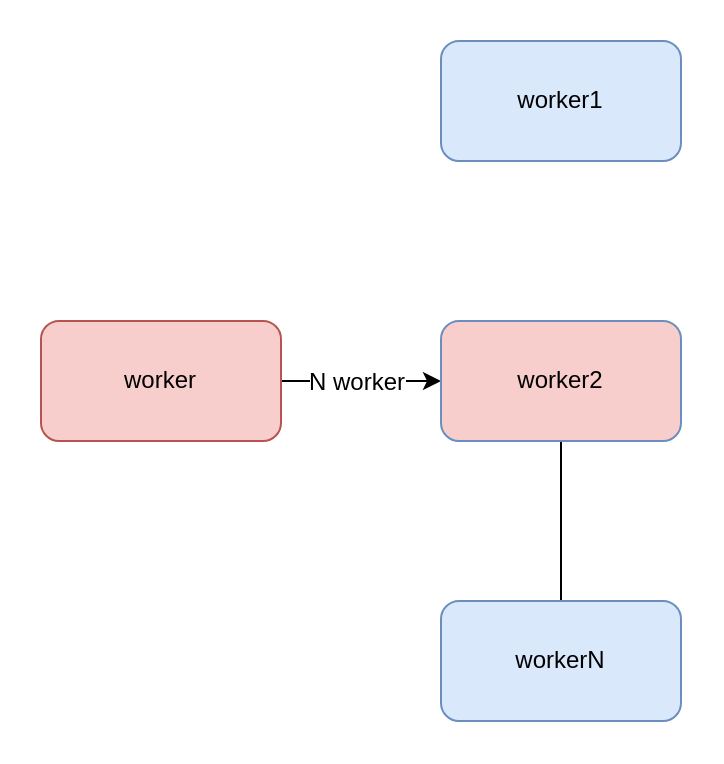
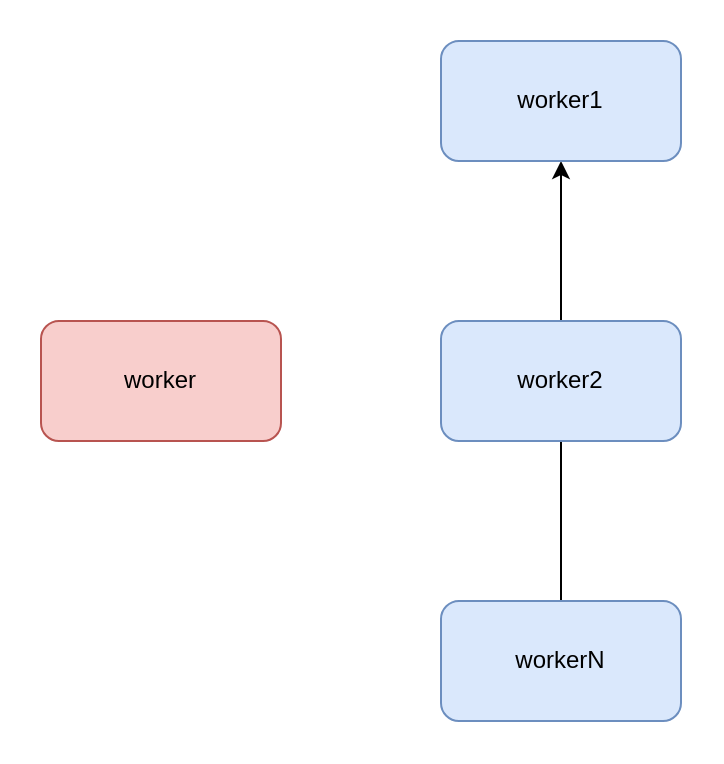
  <mxCell id="0" />
  <mxCell id="1" parent="0" />
- <mxCell id="2" value="" style="edgeStyle=orthogonalEdgeStyle;rounded=0;orthogonalLoop=1;jettySize=auto;html=1;" edge="1" parent="1" source="4" target="7"><mxGeometry relative="1" as="geometry" /></mxCell>
- <mxCell id="3" value="N worker" style="text;html=1;resizable=0;points=[];align=center;verticalAlign=middle;labelBackgroundColor=#ffffff;" vertex="1" connectable="0" parent="2"><mxGeometry x="-0.086" relative="1" as="geometry"><mxPoint as="offset" /></mxGeometry></mxCell>
  <mxCell id="4" value="worker" style="rounded=1;whiteSpace=wrap;html=1;fillColor=#f8cecc;strokeColor=#b85450;" vertex="1" parent="1"><mxGeometry x="20" y="160" width="120" height="60" as="geometry" /></mxCell>
+ <mxCell id="5" value="" style="edgeStyle=orthogonalEdgeStyle;rounded=0;orthogonalLoop=1;jettySize=auto;html=1;" edge="1" parent="1" source="7" target="9"><mxGeometry relative="1" as="geometry" /></mxCell>
  <mxCell id="6" value="" style="edgeStyle=orthogonalEdgeStyle;rounded=0;orthogonalLoop=1;jettySize=auto;html=1;endArrow=none;" edge="1" parent="1" source="7" target="8"><mxGeometry relative="1" as="geometry" /></mxCell>
- <mxCell id="7" value="worker2" style="rounded=1;whiteSpace=wrap;html=1;fillColor=#f8cecc;strokeColor=#6c8ebf;" vertex="1" parent="1"><mxGeometry x="220" y="160" width="120" height="60" as="geometry" /></mxCell>
+ <mxCell id="7" value="worker2" style="rounded=1;whiteSpace=wrap;html=1;fillColor=#dae8fc;strokeColor=#6c8ebf;" vertex="1" parent="1"><mxGeometry x="220" y="160" width="120" height="60" as="geometry" /></mxCell>
  <mxCell id="8" value="workerN" style="rounded=1;whiteSpace=wrap;html=1;fillColor=#dae8fc;strokeColor=#6c8ebf;" vertex="1" parent="1"><mxGeometry x="220" y="300" width="120" height="60" as="geometry" /></mxCell>
  <mxCell id="9" value="worker1" style="rounded=1;whiteSpace=wrap;html=1;fillColor=#dae8fc;strokeColor=#6c8ebf;" vertex="1" parent="1"><mxGeometry x="220" y="20" width="120" height="60" as="geometry" /></mxCell>
